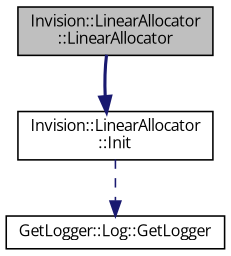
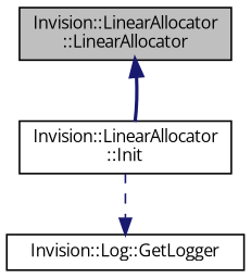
  digraph {
    fontname="Open Sans"
    rankdir=TB
    node [color=black fillcolor=white fontname="Open Sans" fontsize=10 shape=record style=filled]
    edge [color=midnightblue fontname="Open Sans" fontsize=10 labelfontname=Helvetica labelfontsize=10]
    n1 [fillcolor=grey75 fontcolor=black height=0.2 label="Invision::LinearAllocator\l::LinearAllocator" width=0.4]
    n2 [height=0.2 label="Invision::LinearAllocator\l::Init" width=0.4]
-   n3 [height=0.2 label="GetLogger::Log::GetLogger" width=0.4]
-   n1 -> n2 [style=bold]
+   n3 [height=0.2 label="Invision::Log::GetLogger" width=0.4]
+   n2 -> n1 [style=bold]
    n2 -> n3 [style=dashed]
  }
